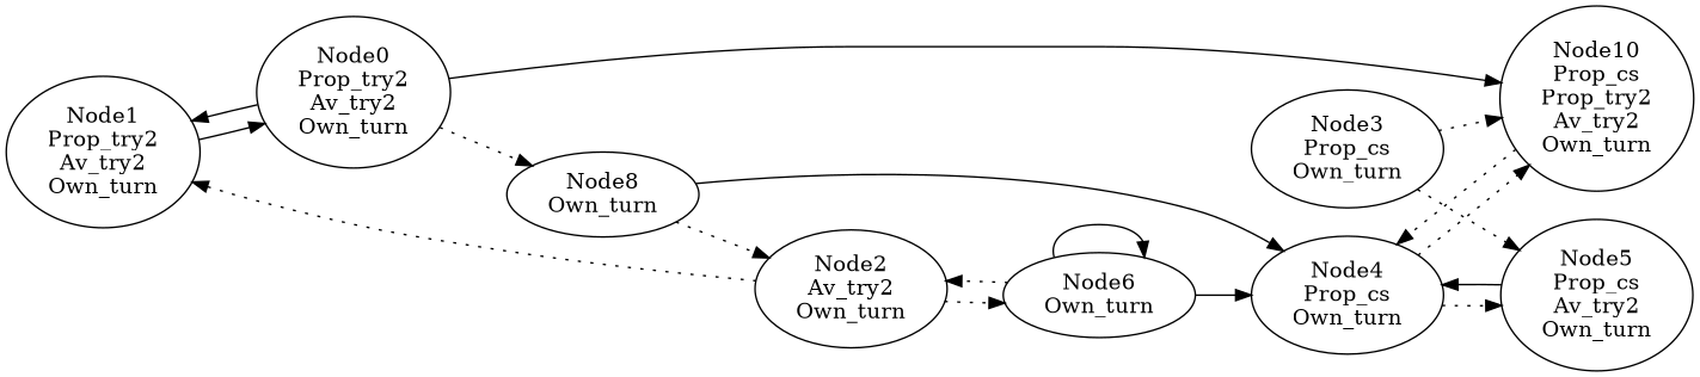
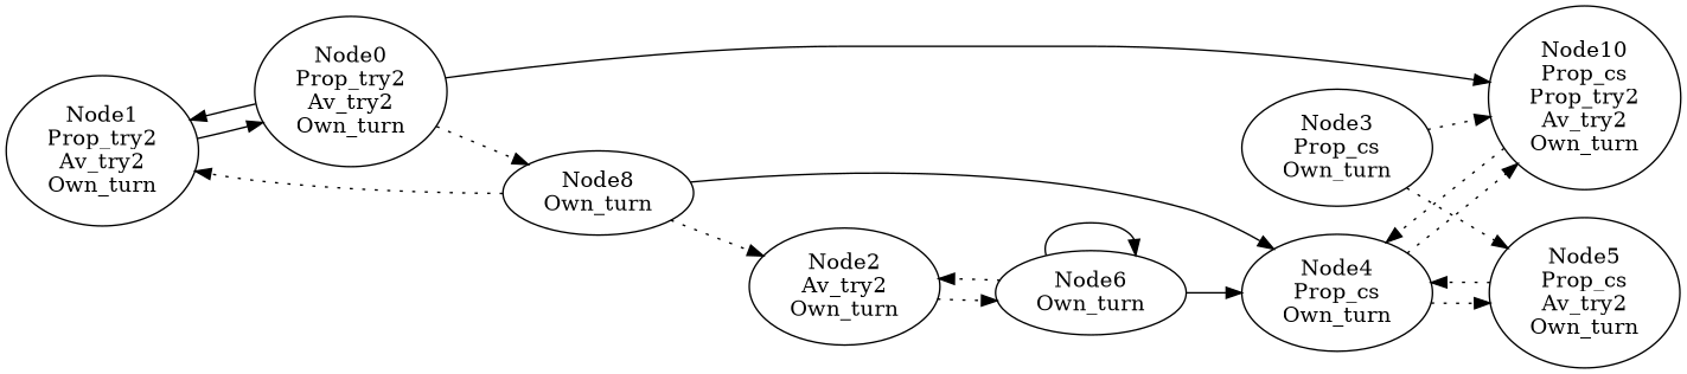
  digraph {
    rankdir=LR
    edge [style=dotted]
    n1 [label="Node1\nProp_try2\nAv_try2\nOwn_turn"]
    n2 [label="Node0\nProp_try2\nAv_try2\nOwn_turn"]
    n3 [label="Node10\nProp_cs\nProp_try2\nAv_try2\nOwn_turn"]
    n4 [label="Node8\nOwn_turn"]
    n5 [label="Node4\nProp_cs\nOwn_turn"]
    n6 [label="Node2\nAv_try2\nOwn_turn"]
    n7 [label="Node6\nOwn_turn"]
    n8 [label="Node5\nProp_cs\nAv_try2\nOwn_turn"]
    n9 [label="Node3\nProp_cs\nOwn_turn"]
    n1 -> n2 [style=""]
    n2 -> n1 [style=""]
    n2 -> n3 [style=""]
    n2 -> n4
    n3 -> n5
-   n6 -> n1
+   n4 -> n1
    n4 -> n5 [style=""]
    n4 -> n6
    n5 -> n3
    n5 -> n8
    n6 -> n7
    n7 -> n5 [style=""]
    n7 -> n6
    n7 -> n7 [style=""]
-   n8 -> n5 [style=solid]
+   n8 -> n5
    n9 -> n3
    n9 -> n8
  }
